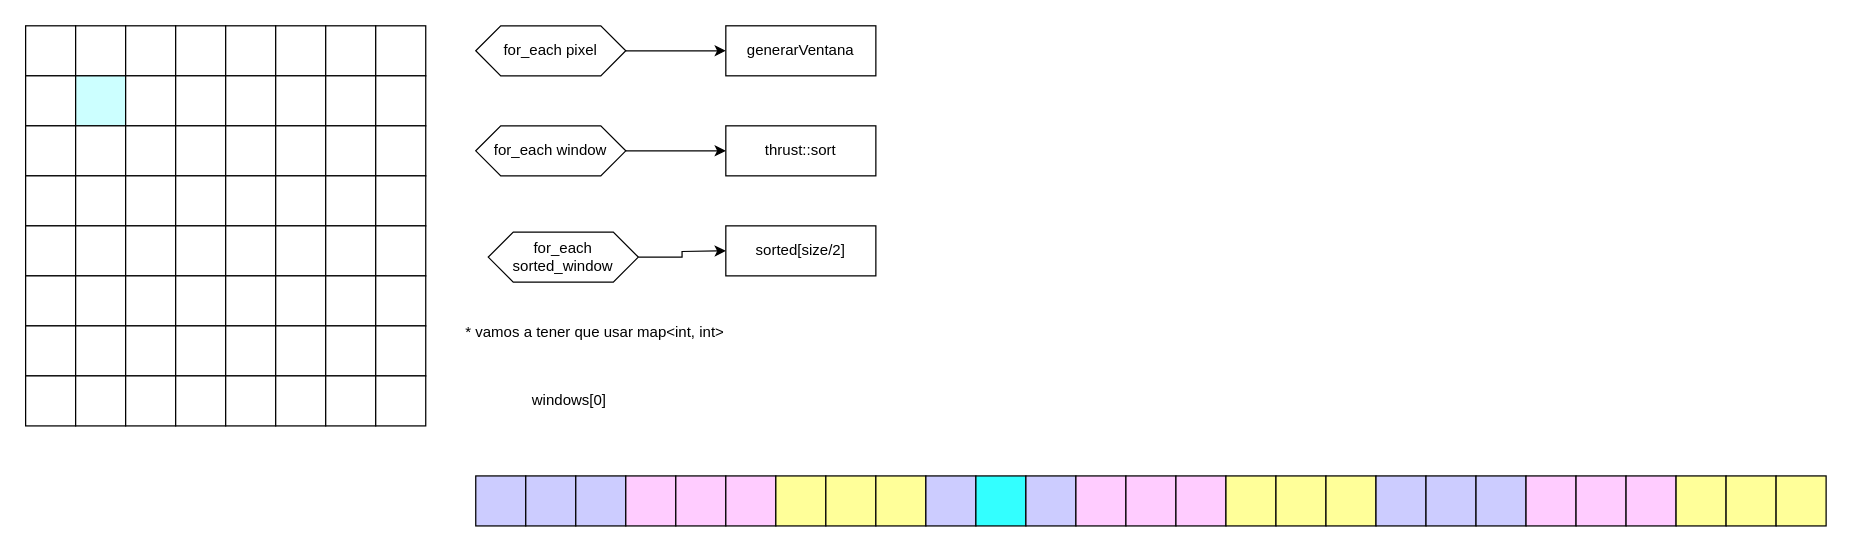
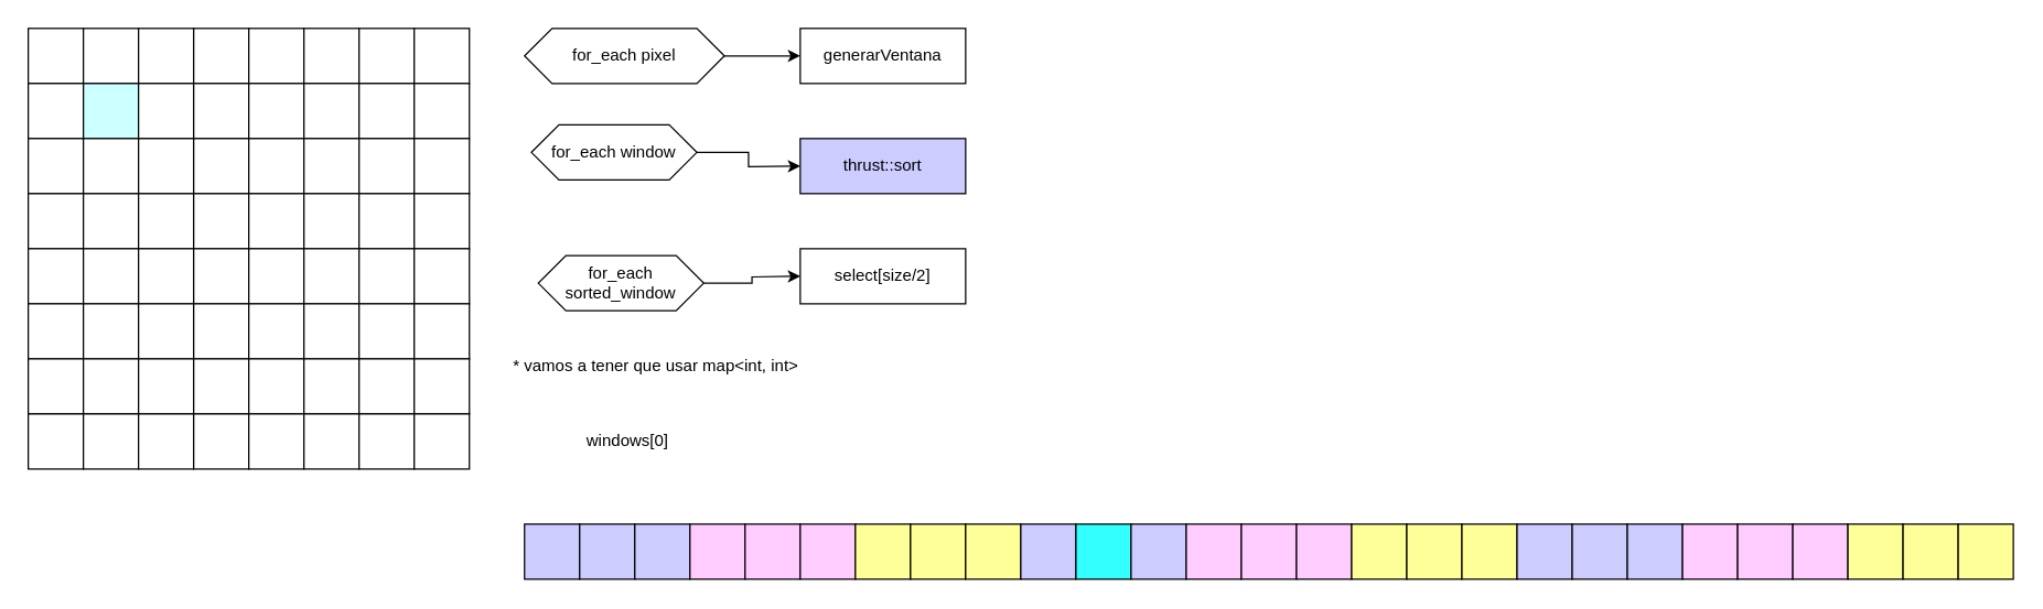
  <mxCell id="0" />
  <mxCell id="1" parent="0" />
  <mxCell id="2" value="" style="rounded=0;whiteSpace=wrap;html=1;" vertex="1" parent="1"><mxGeometry x="20" y="20" width="40" height="40" as="geometry" /></mxCell>
  <mxCell id="3" value="" style="rounded=0;whiteSpace=wrap;html=1;" vertex="1" parent="1"><mxGeometry x="60" y="20" width="40" height="40" as="geometry" /></mxCell>
  <mxCell id="4" value="" style="rounded=0;whiteSpace=wrap;html=1;" vertex="1" parent="1"><mxGeometry x="100" y="20" width="40" height="40" as="geometry" /></mxCell>
  <mxCell id="5" value="" style="rounded=0;whiteSpace=wrap;html=1;" vertex="1" parent="1"><mxGeometry x="140" y="20" width="40" height="40" as="geometry" /></mxCell>
  <mxCell id="6" value="" style="rounded=0;whiteSpace=wrap;html=1;" vertex="1" parent="1"><mxGeometry x="180" y="20" width="40" height="40" as="geometry" /></mxCell>
  <mxCell id="7" value="" style="rounded=0;whiteSpace=wrap;html=1;" vertex="1" parent="1"><mxGeometry x="220" y="20" width="40" height="40" as="geometry" /></mxCell>
  <mxCell id="8" value="" style="rounded=0;whiteSpace=wrap;html=1;" vertex="1" parent="1"><mxGeometry x="260" y="20" width="40" height="40" as="geometry" /></mxCell>
  <mxCell id="9" value="" style="rounded=0;whiteSpace=wrap;html=1;" vertex="1" parent="1"><mxGeometry x="300" y="20" width="40" height="40" as="geometry" /></mxCell>
  <mxCell id="10" value="" style="rounded=0;whiteSpace=wrap;html=1;" vertex="1" parent="1"><mxGeometry x="20" y="60" width="40" height="40" as="geometry" /></mxCell>
  <mxCell id="11" value="" style="rounded=0;whiteSpace=wrap;html=1;fillColor=#CCFFFF;" vertex="1" parent="1"><mxGeometry x="60" y="60" width="40" height="40" as="geometry" /></mxCell>
  <mxCell id="12" value="" style="rounded=0;whiteSpace=wrap;html=1;" vertex="1" parent="1"><mxGeometry x="100" y="60" width="40" height="40" as="geometry" /></mxCell>
  <mxCell id="13" value="" style="rounded=0;whiteSpace=wrap;html=1;" vertex="1" parent="1"><mxGeometry x="140" y="60" width="40" height="40" as="geometry" /></mxCell>
  <mxCell id="14" value="" style="rounded=0;whiteSpace=wrap;html=1;" vertex="1" parent="1"><mxGeometry x="180" y="60" width="40" height="40" as="geometry" /></mxCell>
  <mxCell id="15" value="" style="rounded=0;whiteSpace=wrap;html=1;" vertex="1" parent="1"><mxGeometry x="220" y="60" width="40" height="40" as="geometry" /></mxCell>
  <mxCell id="16" value="" style="rounded=0;whiteSpace=wrap;html=1;" vertex="1" parent="1"><mxGeometry x="260" y="60" width="40" height="40" as="geometry" /></mxCell>
  <mxCell id="17" value="" style="rounded=0;whiteSpace=wrap;html=1;" vertex="1" parent="1"><mxGeometry x="300" y="60" width="40" height="40" as="geometry" /></mxCell>
  <mxCell id="18" value="" style="rounded=0;whiteSpace=wrap;html=1;" vertex="1" parent="1"><mxGeometry x="20" y="100" width="40" height="40" as="geometry" /></mxCell>
  <mxCell id="19" value="" style="rounded=0;whiteSpace=wrap;html=1;" vertex="1" parent="1"><mxGeometry x="60" y="100" width="40" height="40" as="geometry" /></mxCell>
  <mxCell id="20" value="" style="rounded=0;whiteSpace=wrap;html=1;" vertex="1" parent="1"><mxGeometry x="100" y="100" width="40" height="40" as="geometry" /></mxCell>
  <mxCell id="21" value="" style="rounded=0;whiteSpace=wrap;html=1;" vertex="1" parent="1"><mxGeometry x="140" y="100" width="40" height="40" as="geometry" /></mxCell>
  <mxCell id="22" value="" style="rounded=0;whiteSpace=wrap;html=1;" vertex="1" parent="1"><mxGeometry x="180" y="100" width="40" height="40" as="geometry" /></mxCell>
  <mxCell id="23" value="" style="rounded=0;whiteSpace=wrap;html=1;" vertex="1" parent="1"><mxGeometry x="220" y="100" width="40" height="40" as="geometry" /></mxCell>
  <mxCell id="24" value="" style="rounded=0;whiteSpace=wrap;html=1;" vertex="1" parent="1"><mxGeometry x="260" y="100" width="40" height="40" as="geometry" /></mxCell>
  <mxCell id="25" value="" style="rounded=0;whiteSpace=wrap;html=1;" vertex="1" parent="1"><mxGeometry x="300" y="100" width="40" height="40" as="geometry" /></mxCell>
  <mxCell id="26" value="" style="rounded=0;whiteSpace=wrap;html=1;" vertex="1" parent="1"><mxGeometry x="20" y="140" width="40" height="40" as="geometry" /></mxCell>
  <mxCell id="27" value="" style="rounded=0;whiteSpace=wrap;html=1;" vertex="1" parent="1"><mxGeometry x="60" y="140" width="40" height="40" as="geometry" /></mxCell>
  <mxCell id="28" value="" style="rounded=0;whiteSpace=wrap;html=1;" vertex="1" parent="1"><mxGeometry x="100" y="140" width="40" height="40" as="geometry" /></mxCell>
  <mxCell id="29" value="" style="rounded=0;whiteSpace=wrap;html=1;" vertex="1" parent="1"><mxGeometry x="140" y="140" width="40" height="40" as="geometry" /></mxCell>
  <mxCell id="30" value="" style="rounded=0;whiteSpace=wrap;html=1;" vertex="1" parent="1"><mxGeometry x="180" y="140" width="40" height="40" as="geometry" /></mxCell>
  <mxCell id="31" value="" style="rounded=0;whiteSpace=wrap;html=1;" vertex="1" parent="1"><mxGeometry x="220" y="140" width="40" height="40" as="geometry" /></mxCell>
  <mxCell id="32" value="" style="rounded=0;whiteSpace=wrap;html=1;" vertex="1" parent="1"><mxGeometry x="260" y="140" width="40" height="40" as="geometry" /></mxCell>
  <mxCell id="33" value="" style="rounded=0;whiteSpace=wrap;html=1;" vertex="1" parent="1"><mxGeometry x="300" y="140" width="40" height="40" as="geometry" /></mxCell>
  <mxCell id="34" value="" style="rounded=0;whiteSpace=wrap;html=1;" vertex="1" parent="1"><mxGeometry x="20" y="180" width="40" height="40" as="geometry" /></mxCell>
  <mxCell id="35" value="" style="rounded=0;whiteSpace=wrap;html=1;" vertex="1" parent="1"><mxGeometry x="60" y="180" width="40" height="40" as="geometry" /></mxCell>
  <mxCell id="36" value="" style="rounded=0;whiteSpace=wrap;html=1;" vertex="1" parent="1"><mxGeometry x="100" y="180" width="40" height="40" as="geometry" /></mxCell>
  <mxCell id="37" value="" style="rounded=0;whiteSpace=wrap;html=1;" vertex="1" parent="1"><mxGeometry x="140" y="180" width="40" height="40" as="geometry" /></mxCell>
  <mxCell id="38" value="" style="rounded=0;whiteSpace=wrap;html=1;" vertex="1" parent="1"><mxGeometry x="180" y="180" width="40" height="40" as="geometry" /></mxCell>
  <mxCell id="39" value="" style="rounded=0;whiteSpace=wrap;html=1;" vertex="1" parent="1"><mxGeometry x="220" y="180" width="40" height="40" as="geometry" /></mxCell>
  <mxCell id="40" value="" style="rounded=0;whiteSpace=wrap;html=1;" vertex="1" parent="1"><mxGeometry x="260" y="180" width="40" height="40" as="geometry" /></mxCell>
  <mxCell id="41" value="" style="rounded=0;whiteSpace=wrap;html=1;" vertex="1" parent="1"><mxGeometry x="300" y="180" width="40" height="40" as="geometry" /></mxCell>
  <mxCell id="42" value="" style="rounded=0;whiteSpace=wrap;html=1;" vertex="1" parent="1"><mxGeometry x="20" y="220" width="40" height="40" as="geometry" /></mxCell>
  <mxCell id="43" value="" style="rounded=0;whiteSpace=wrap;html=1;" vertex="1" parent="1"><mxGeometry x="60" y="220" width="40" height="40" as="geometry" /></mxCell>
  <mxCell id="44" value="" style="rounded=0;whiteSpace=wrap;html=1;" vertex="1" parent="1"><mxGeometry x="100" y="220" width="40" height="40" as="geometry" /></mxCell>
  <mxCell id="45" value="" style="rounded=0;whiteSpace=wrap;html=1;" vertex="1" parent="1"><mxGeometry x="140" y="220" width="40" height="40" as="geometry" /></mxCell>
  <mxCell id="46" value="" style="rounded=0;whiteSpace=wrap;html=1;" vertex="1" parent="1"><mxGeometry x="180" y="220" width="40" height="40" as="geometry" /></mxCell>
  <mxCell id="47" value="" style="rounded=0;whiteSpace=wrap;html=1;" vertex="1" parent="1"><mxGeometry x="220" y="220" width="40" height="40" as="geometry" /></mxCell>
  <mxCell id="48" value="" style="rounded=0;whiteSpace=wrap;html=1;" vertex="1" parent="1"><mxGeometry x="260" y="220" width="40" height="40" as="geometry" /></mxCell>
  <mxCell id="49" value="" style="rounded=0;whiteSpace=wrap;html=1;" vertex="1" parent="1"><mxGeometry x="300" y="220" width="40" height="40" as="geometry" /></mxCell>
  <mxCell id="50" value="" style="rounded=0;whiteSpace=wrap;html=1;" vertex="1" parent="1"><mxGeometry x="20" y="260" width="40" height="40" as="geometry" /></mxCell>
  <mxCell id="51" value="" style="rounded=0;whiteSpace=wrap;html=1;" vertex="1" parent="1"><mxGeometry x="60" y="260" width="40" height="40" as="geometry" /></mxCell>
  <mxCell id="52" value="" style="rounded=0;whiteSpace=wrap;html=1;" vertex="1" parent="1"><mxGeometry x="100" y="260" width="40" height="40" as="geometry" /></mxCell>
  <mxCell id="53" value="" style="rounded=0;whiteSpace=wrap;html=1;" vertex="1" parent="1"><mxGeometry x="140" y="260" width="40" height="40" as="geometry" /></mxCell>
  <mxCell id="54" value="" style="rounded=0;whiteSpace=wrap;html=1;" vertex="1" parent="1"><mxGeometry x="180" y="260" width="40" height="40" as="geometry" /></mxCell>
  <mxCell id="55" value="" style="rounded=0;whiteSpace=wrap;html=1;" vertex="1" parent="1"><mxGeometry x="220" y="260" width="40" height="40" as="geometry" /></mxCell>
  <mxCell id="56" value="" style="rounded=0;whiteSpace=wrap;html=1;" vertex="1" parent="1"><mxGeometry x="260" y="260" width="40" height="40" as="geometry" /></mxCell>
  <mxCell id="57" value="" style="rounded=0;whiteSpace=wrap;html=1;" vertex="1" parent="1"><mxGeometry x="300" y="260" width="40" height="40" as="geometry" /></mxCell>
  <mxCell id="58" value="" style="rounded=0;whiteSpace=wrap;html=1;" vertex="1" parent="1"><mxGeometry x="20" y="300" width="40" height="40" as="geometry" /></mxCell>
  <mxCell id="59" value="" style="rounded=0;whiteSpace=wrap;html=1;" vertex="1" parent="1"><mxGeometry x="60" y="300" width="40" height="40" as="geometry" /></mxCell>
  <mxCell id="60" value="" style="rounded=0;whiteSpace=wrap;html=1;" vertex="1" parent="1"><mxGeometry x="100" y="300" width="40" height="40" as="geometry" /></mxCell>
  <mxCell id="61" value="" style="rounded=0;whiteSpace=wrap;html=1;" vertex="1" parent="1"><mxGeometry x="140" y="300" width="40" height="40" as="geometry" /></mxCell>
  <mxCell id="62" value="" style="rounded=0;whiteSpace=wrap;html=1;" vertex="1" parent="1"><mxGeometry x="180" y="300" width="40" height="40" as="geometry" /></mxCell>
  <mxCell id="63" value="" style="rounded=0;whiteSpace=wrap;html=1;" vertex="1" parent="1"><mxGeometry x="220" y="300" width="40" height="40" as="geometry" /></mxCell>
  <mxCell id="64" value="" style="rounded=0;whiteSpace=wrap;html=1;" vertex="1" parent="1"><mxGeometry x="260" y="300" width="40" height="40" as="geometry" /></mxCell>
  <mxCell id="65" value="" style="rounded=0;whiteSpace=wrap;html=1;" vertex="1" parent="1"><mxGeometry x="300" y="300" width="40" height="40" as="geometry" /></mxCell>
  <mxCell id="66" style="edgeStyle=orthogonalEdgeStyle;rounded=0;orthogonalLoop=1;jettySize=auto;html=1;entryX=0;entryY=0.5;entryDx=0;entryDy=0;" edge="1" parent="1" source="67"><mxGeometry relative="1" as="geometry"><mxPoint x="580" y="40" as="targetPoint" /></mxGeometry></mxCell>
- <mxCell id="67" value="for_each pixel" style="shape=hexagon;perimeter=hexagonPerimeter2;whiteSpace=wrap;html=1;fixedSize=1;" vertex="1" parent="1"><mxGeometry x="380" y="20" width="120" height="40" as="geometry" /></mxCell>
+ <mxCell id="67" value="for_each pixel" style="shape=hexagon;perimeter=hexagonPerimeter2;whiteSpace=wrap;html=1;fixedSize=1;" vertex="1" parent="1"><mxGeometry x="380" y="20" width="145" height="40" as="geometry" /></mxCell>
  <mxCell id="68" value="generarVentana" style="rounded=0;whiteSpace=wrap;html=1;" vertex="1" parent="1"><mxGeometry x="580" y="20" width="120" height="40" as="geometry" /></mxCell>
  <mxCell id="69" style="edgeStyle=orthogonalEdgeStyle;rounded=0;orthogonalLoop=1;jettySize=auto;html=1;entryX=0;entryY=0.5;entryDx=0;entryDy=0;" edge="1" parent="1" source="70"><mxGeometry relative="1" as="geometry"><mxPoint x="580" y="120" as="targetPoint" /></mxGeometry></mxCell>
- <mxCell id="70" value="for_each window" style="shape=hexagon;perimeter=hexagonPerimeter2;whiteSpace=wrap;html=1;fixedSize=1;" vertex="1" parent="1"><mxGeometry x="380" y="100" width="120" height="40" as="geometry" /></mxCell>
- <mxCell id="71" value="thrust::sort" style="rounded=0;whiteSpace=wrap;html=1;" vertex="1" parent="1"><mxGeometry x="580" y="100" width="120" height="40" as="geometry" /></mxCell>
+ <mxCell id="70" value="for_each window" style="shape=hexagon;perimeter=hexagonPerimeter2;whiteSpace=wrap;html=1;fixedSize=1;" vertex="1" parent="1"><mxGeometry x="385" y="90" width="120" height="40" as="geometry" /></mxCell>
+ <mxCell id="71" value="thrust::sort" style="rounded=0;whiteSpace=wrap;html=1;fillColor=#ccccff;" vertex="1" parent="1"><mxGeometry x="580" y="100" width="120" height="40" as="geometry" /></mxCell>
  <mxCell id="72" style="edgeStyle=orthogonalEdgeStyle;rounded=0;orthogonalLoop=1;jettySize=auto;html=1;entryX=0;entryY=0.5;entryDx=0;entryDy=0;" edge="1" parent="1" source="73"><mxGeometry relative="1" as="geometry"><mxPoint x="580" y="200" as="targetPoint" /></mxGeometry></mxCell>
  <mxCell id="73" value="for_each sorted_window" style="shape=hexagon;perimeter=hexagonPerimeter2;whiteSpace=wrap;html=1;fixedSize=1;" vertex="1" parent="1"><mxGeometry x="390" y="185" width="120" height="40" as="geometry" /></mxCell>
- <mxCell id="74" value="sorted[size/2]" style="rounded=0;whiteSpace=wrap;html=1;" vertex="1" parent="1"><mxGeometry x="580" y="180" width="120" height="40" as="geometry" /></mxCell>
+ <mxCell id="74" value="select[size/2]" style="rounded=0;whiteSpace=wrap;html=1;" vertex="1" parent="1"><mxGeometry x="580" y="180" width="120" height="40" as="geometry" /></mxCell>
  <mxCell id="75" value="* vamos a tener que usar map&amp;lt;int, int&amp;gt;" style="text;html=1;align=center;verticalAlign=middle;resizable=0;points=[];autosize=1;strokeColor=none;fillColor=none;" vertex="1" parent="1"><mxGeometry x="360" y="250" width="230" height="30" as="geometry" /></mxCell>
  <mxCell id="76" value="windows[0]" style="text;html=1;strokeColor=none;fillColor=none;align=center;verticalAlign=middle;whiteSpace=wrap;rounded=0;" vertex="1" parent="1"><mxGeometry x="425" y="300" width="60" height="40" as="geometry" /></mxCell>
  <mxCell id="77" value="" style="rounded=0;whiteSpace=wrap;html=1;fillColor=#CCCCFF;" vertex="1" parent="1"><mxGeometry x="380" y="380" width="40" height="40" as="geometry" /></mxCell>
  <mxCell id="78" value="" style="rounded=0;whiteSpace=wrap;html=1;fillColor=#CCCCFF;" vertex="1" parent="1"><mxGeometry x="420" y="380" width="40" height="40" as="geometry" /></mxCell>
  <mxCell id="79" value="" style="rounded=0;whiteSpace=wrap;html=1;fillColor=#CCCCFF;" vertex="1" parent="1"><mxGeometry x="460" y="380" width="40" height="40" as="geometry" /></mxCell>
  <mxCell id="80" value="" style="rounded=0;whiteSpace=wrap;html=1;fillColor=#FFCCFF;" vertex="1" parent="1"><mxGeometry x="500" y="380" width="40" height="40" as="geometry" /></mxCell>
  <mxCell id="81" value="" style="rounded=0;whiteSpace=wrap;html=1;fillColor=#FFCCFF;" vertex="1" parent="1"><mxGeometry x="540" y="380" width="40" height="40" as="geometry" /></mxCell>
  <mxCell id="82" value="" style="rounded=0;whiteSpace=wrap;html=1;fillColor=#FFCCFF;" vertex="1" parent="1"><mxGeometry x="580" y="380" width="40" height="40" as="geometry" /></mxCell>
  <mxCell id="83" value="" style="rounded=0;whiteSpace=wrap;html=1;fillColor=#FFFF99;" vertex="1" parent="1"><mxGeometry x="620" y="380" width="40" height="40" as="geometry" /></mxCell>
  <mxCell id="84" value="" style="rounded=0;whiteSpace=wrap;html=1;fillColor=#FFFF99;" vertex="1" parent="1"><mxGeometry x="660" y="380" width="40" height="40" as="geometry" /></mxCell>
  <mxCell id="85" value="" style="rounded=0;whiteSpace=wrap;html=1;fillColor=#FFFF99;" vertex="1" parent="1"><mxGeometry x="700" y="380" width="40" height="40" as="geometry" /></mxCell>
  <mxCell id="86" value="" style="rounded=0;whiteSpace=wrap;html=1;fillColor=#CCCCFF;" vertex="1" parent="1"><mxGeometry x="740" y="380" width="40" height="40" as="geometry" /></mxCell>
  <mxCell id="87" value="" style="rounded=0;whiteSpace=wrap;html=1;fillColor=#33FFFF;" vertex="1" parent="1"><mxGeometry x="780" y="380" width="40" height="40" as="geometry" /></mxCell>
  <mxCell id="88" value="" style="rounded=0;whiteSpace=wrap;html=1;fillColor=#CCCCFF;" vertex="1" parent="1"><mxGeometry x="820" y="380" width="40" height="40" as="geometry" /></mxCell>
  <mxCell id="89" value="" style="rounded=0;whiteSpace=wrap;html=1;fillColor=#FFCCFF;" vertex="1" parent="1"><mxGeometry x="860" y="380" width="40" height="40" as="geometry" /></mxCell>
  <mxCell id="90" value="" style="rounded=0;whiteSpace=wrap;html=1;fillColor=#FFCCFF;" vertex="1" parent="1"><mxGeometry x="900" y="380" width="40" height="40" as="geometry" /></mxCell>
  <mxCell id="91" value="" style="rounded=0;whiteSpace=wrap;html=1;fillColor=#FFCCFF;" vertex="1" parent="1"><mxGeometry x="940" y="380" width="40" height="40" as="geometry" /></mxCell>
  <mxCell id="92" value="" style="rounded=0;whiteSpace=wrap;html=1;fillColor=#FFFF99;" vertex="1" parent="1"><mxGeometry x="980" y="380" width="40" height="40" as="geometry" /></mxCell>
  <mxCell id="93" value="" style="rounded=0;whiteSpace=wrap;html=1;fillColor=#FFFF99;" vertex="1" parent="1"><mxGeometry x="1020" y="380" width="40" height="40" as="geometry" /></mxCell>
  <mxCell id="94" value="" style="rounded=0;whiteSpace=wrap;html=1;fillColor=#FFFF99;" vertex="1" parent="1"><mxGeometry x="1060" y="380" width="40" height="40" as="geometry" /></mxCell>
  <mxCell id="95" value="" style="rounded=0;whiteSpace=wrap;html=1;fillColor=#CCCCFF;" vertex="1" parent="1"><mxGeometry x="1100" y="380" width="40" height="40" as="geometry" /></mxCell>
  <mxCell id="96" value="" style="rounded=0;whiteSpace=wrap;html=1;fillColor=#CCCCFF;" vertex="1" parent="1"><mxGeometry x="1140" y="380" width="40" height="40" as="geometry" /></mxCell>
  <mxCell id="97" value="" style="rounded=0;whiteSpace=wrap;html=1;fillColor=#CCCCFF;" vertex="1" parent="1"><mxGeometry x="1180" y="380" width="40" height="40" as="geometry" /></mxCell>
  <mxCell id="98" value="" style="rounded=0;whiteSpace=wrap;html=1;fillColor=#FFCCFF;" vertex="1" parent="1"><mxGeometry x="1220" y="380" width="40" height="40" as="geometry" /></mxCell>
  <mxCell id="99" value="" style="rounded=0;whiteSpace=wrap;html=1;fillColor=#FFCCFF;" vertex="1" parent="1"><mxGeometry x="1260" y="380" width="40" height="40" as="geometry" /></mxCell>
  <mxCell id="100" value="" style="rounded=0;whiteSpace=wrap;html=1;fillColor=#FFCCFF;" vertex="1" parent="1"><mxGeometry x="1300" y="380" width="40" height="40" as="geometry" /></mxCell>
  <mxCell id="101" value="" style="rounded=0;whiteSpace=wrap;html=1;fillColor=#FFFF99;" vertex="1" parent="1"><mxGeometry x="1340" y="380" width="40" height="40" as="geometry" /></mxCell>
  <mxCell id="102" value="" style="rounded=0;whiteSpace=wrap;html=1;fillColor=#FFFF99;" vertex="1" parent="1"><mxGeometry x="1380" y="380" width="40" height="40" as="geometry" /></mxCell>
  <mxCell id="103" value="" style="rounded=0;whiteSpace=wrap;html=1;fillColor=#FFFF99;" vertex="1" parent="1"><mxGeometry x="1420" y="380" width="40" height="40" as="geometry" /></mxCell>
